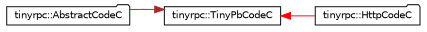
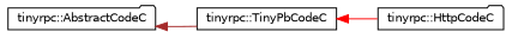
  digraph {
    rankdir=LR
    node [color=black fillcolor=white fontname=Helvetica fontsize=10 shape=folder style=filled]
    edge [dir=back fontname=Helvetica fontsize=10 labelfontname=Helvetica labelfontsize=10 style=solid]
    n1 [height=0.2 label="tinyrpc::AbstractCodeC" width=0.4]
    n2 [height=0.2 label="tinyrpc::TinyPbCodeC" shape=box width=0.4]
    n3 [height=0.2 label="tinyrpc::HttpCodeC" width=0.4]
-   n2 -> n1 [color=brown]
+   n1 -> n2 [color=brown]
    n2 -> n3 [color=red]
  }
